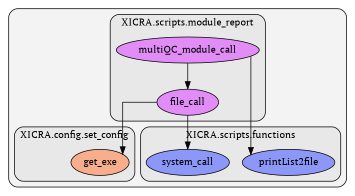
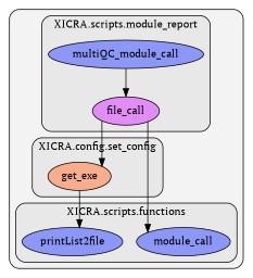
  digraph {
    clusterrank=local
    fontname="PT Serif"
    rankdir=TB
    splines=ortho
    node [fillcolor="#6575ffb2" fontcolor="#000000" fontname="PT Serif" group=13 style=filled]
    edge [color="#000000" fontname="PT Serif" style=solid]
    n1 [fillcolor="#ff9365b2" group=1 label=get_exe]
    n2 [label=printList2file]
-   n3 [label=system_call]
+   n3 [label=module_call]
    n4 [fillcolor="#e065ffb2" group=16 label=file_call]
-   n5 [fillcolor="#e065ffb2" group=16 label=multiQC_module_call]
+   n5 [group=16 label=multiQC_module_call]
    subgraph cluster_1 {
      fillcolor="#80808018"
      style="filled,rounded"
      subgraph cluster_2 {
        fillcolor="#80808018"
        label="XICRA.config.set_config"
        style="filled,rounded"
        n1
      }
      subgraph cluster_3 {
        fillcolor="#80808018"
        label="XICRA.scripts.functions"
        style="filled,rounded"
        n2
        n3
      }
      subgraph cluster_4 {
        fillcolor="#80808018"
        label="XICRA.scripts.module_report"
        style="filled,rounded"
        n4
        n5
      }
    }
    n4 -> n1
    n4 -> n3
-   n5 -> n2
+   n1 -> n2
    n5 -> n4
  }
